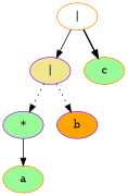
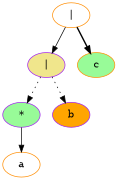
  digraph {
    fontname="DejaVu Serif"
    node [style=filled fillcolor=white color=darkorange fontname="DejaVu Serif"]
    edge [style=solid fontname="DejaVu Serif"]
    n1 [label="|"]
    n2 [label="|" fillcolor=khaki color=purple]
    n3 [label=c fillcolor=palegreen]
    n4 [label="*" fillcolor=palegreen color=purple]
    n5 [label=b fillcolor=orange color=purple]
-   n6 [label=a fillcolor=palegreen]
+   n6 [label=a]
    n1 -> n2
    n1 -> n3 [style=bold]
    n2 -> n4 [style=dotted]
    n2 -> n5 [style=dotted]
    n4 -> n6
  }
